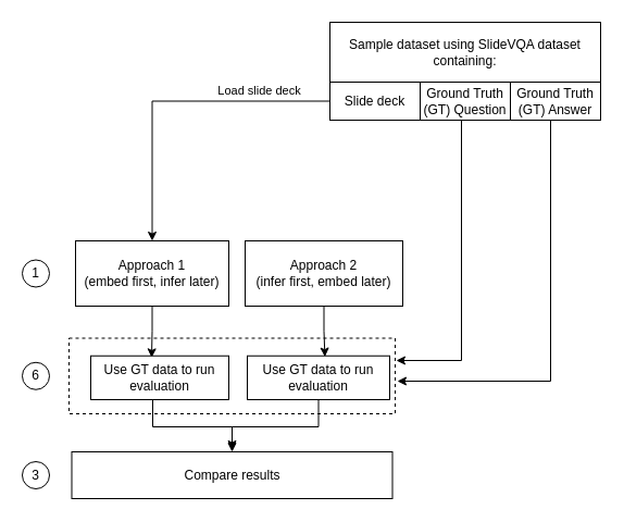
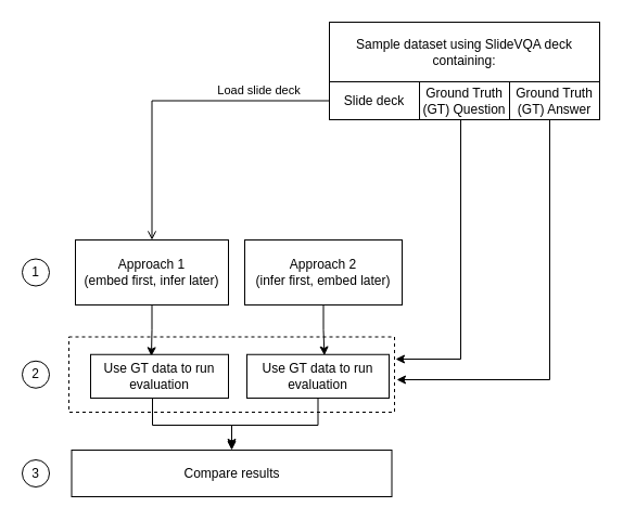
  <mxCell id="0" />
  <mxCell id="1" parent="0" />
  <mxCell id="2" value="" style="rounded=0;whiteSpace=wrap;html=1;gradientColor=none;dashed=1;" parent="1" vertex="1"><mxGeometry x="63" y="310.5" width="300" height="69.5" as="geometry" /></mxCell>
- <mxCell id="3" value="Sample dataset using SlideVQA dataset containing:" style="rounded=0;whiteSpace=wrap;html=1;" parent="1" vertex="1"><mxGeometry x="303" y="20" width="249" height="55" as="geometry" /></mxCell>
+ <mxCell id="3" value="Sample dataset using SlideVQA deck containing:" style="rounded=0;whiteSpace=wrap;html=1;" parent="1" vertex="1"><mxGeometry x="303" y="20" width="249" height="55" as="geometry" /></mxCell>
  <mxCell id="4" style="edgeStyle=orthogonalEdgeStyle;rounded=0;orthogonalLoop=1;jettySize=auto;html=1;entryX=0.441;entryY=0.04;entryDx=0;entryDy=0;entryPerimeter=0;" edge="1" parent="1" source="5" target="16"><mxGeometry relative="1" as="geometry" /></mxCell>
  <mxCell id="5" value="Approach 1&lt;br&gt;(embed first, infer later)" style="rounded=0;whiteSpace=wrap;html=1;" parent="1" vertex="1"><mxGeometry x="69" y="221" width="141" height="60" as="geometry" /></mxCell>
  <mxCell id="6" style="edgeStyle=orthogonalEdgeStyle;rounded=0;orthogonalLoop=1;jettySize=auto;html=1;entryX=0.545;entryY=0.021;entryDx=0;entryDy=0;entryPerimeter=0;" edge="1" parent="1" source="7" target="20"><mxGeometry relative="1" as="geometry" /></mxCell>
  <mxCell id="7" value="Approach 2&lt;br&gt;(infer first, embed later)" style="rounded=0;whiteSpace=wrap;html=1;" parent="1" vertex="1"><mxGeometry x="225" y="221" width="145" height="60" as="geometry" /></mxCell>
- <mxCell id="8" style="edgeStyle=orthogonalEdgeStyle;rounded=0;orthogonalLoop=1;jettySize=auto;html=1;" edge="1" parent="1" source="10" target="5"><mxGeometry relative="1" as="geometry" /></mxCell>
+ <mxCell id="8" style="edgeStyle=orthogonalEdgeStyle;rounded=0;orthogonalLoop=1;jettySize=auto;html=1;endArrow=open;" edge="1" parent="1" source="10" target="5"><mxGeometry relative="1" as="geometry" /></mxCell>
  <mxCell id="9" value="Load slide deck" style="edgeLabel;html=1;align=center;verticalAlign=middle;resizable=0;points=[];" vertex="1" connectable="0" parent="8"><mxGeometry x="-0.21" y="1" relative="1" as="geometry"><mxPoint x="49" y="-11" as="offset" /></mxGeometry></mxCell>
  <mxCell id="10" value="Slide deck" style="rounded=0;whiteSpace=wrap;html=1;" parent="1" vertex="1"><mxGeometry x="303" y="75" width="83" height="35" as="geometry" /></mxCell>
  <mxCell id="11" style="edgeStyle=orthogonalEdgeStyle;rounded=0;orthogonalLoop=1;jettySize=auto;html=1;" parent="1" source="12" edge="1"><mxGeometry relative="1" as="geometry"><mxPoint x="364" y="331" as="targetPoint" /><Array as="points"><mxPoint x="424" y="331" /></Array></mxGeometry></mxCell>
  <mxCell id="12" value="Ground Truth (GT) Question" style="rounded=0;whiteSpace=wrap;html=1;" parent="1" vertex="1"><mxGeometry x="386" y="75" width="83" height="35" as="geometry" /></mxCell>
  <mxCell id="13" style="edgeStyle=orthogonalEdgeStyle;rounded=0;orthogonalLoop=1;jettySize=auto;html=1;" parent="1" source="14" edge="1"><mxGeometry relative="1" as="geometry"><mxPoint x="365" y="350" as="targetPoint" /><Array as="points"><mxPoint x="506" y="350" /></Array></mxGeometry></mxCell>
  <mxCell id="14" value="Ground Truth (GT) Answer" style="rounded=0;whiteSpace=wrap;html=1;" parent="1" vertex="1"><mxGeometry x="469" y="75" width="83" height="35" as="geometry" /></mxCell>
  <mxCell id="15" style="edgeStyle=orthogonalEdgeStyle;rounded=0;orthogonalLoop=1;jettySize=auto;html=1;" edge="1" parent="1" source="16"><mxGeometry relative="1" as="geometry"><mxPoint x="213" y="413" as="targetPoint" /><Array as="points"><mxPoint x="140" y="392" /><mxPoint x="213" y="392" /></Array></mxGeometry></mxCell>
  <mxCell id="16" value="Use GT data to run evaluation" style="rounded=0;whiteSpace=wrap;html=1;" parent="1" vertex="1"><mxGeometry x="83" y="326.75" width="127" height="40.25" as="geometry" /></mxCell>
  <mxCell id="17" value="1" style="ellipse;whiteSpace=wrap;html=1;aspect=fixed;" parent="1" vertex="1"><mxGeometry x="20" y="238.5" width="25" height="25" as="geometry" /></mxCell>
- <mxCell id="18" value="6" style="ellipse;whiteSpace=wrap;html=1;aspect=fixed;" parent="1" vertex="1"><mxGeometry x="20" y="332.75" width="25" height="25" as="geometry" /></mxCell>
+ <mxCell id="18" value="2" style="ellipse;whiteSpace=wrap;html=1;aspect=fixed;" parent="1" vertex="1"><mxGeometry x="20" y="332.75" width="25" height="25" as="geometry" /></mxCell>
  <mxCell id="19" style="edgeStyle=orthogonalEdgeStyle;rounded=0;orthogonalLoop=1;jettySize=auto;html=1;entryX=0.5;entryY=0;entryDx=0;entryDy=0;" edge="1" parent="1" source="20" target="21"><mxGeometry relative="1" as="geometry"><Array as="points"><mxPoint x="293" y="392" /><mxPoint x="213" y="392" /></Array></mxGeometry></mxCell>
  <mxCell id="20" value="Use GT data to run evaluation" style="rounded=0;whiteSpace=wrap;html=1;" parent="1" vertex="1"><mxGeometry x="227" y="326.75" width="131" height="40.25" as="geometry" /></mxCell>
  <mxCell id="21" value="Compare results" style="rounded=0;whiteSpace=wrap;html=1;" parent="1" vertex="1"><mxGeometry x="65.5" y="415" width="295" height="43" as="geometry" /></mxCell>
  <mxCell id="22" value="3" style="ellipse;whiteSpace=wrap;html=1;aspect=fixed;" parent="1" vertex="1"><mxGeometry x="20" y="424" width="25" height="25" as="geometry" /></mxCell>
